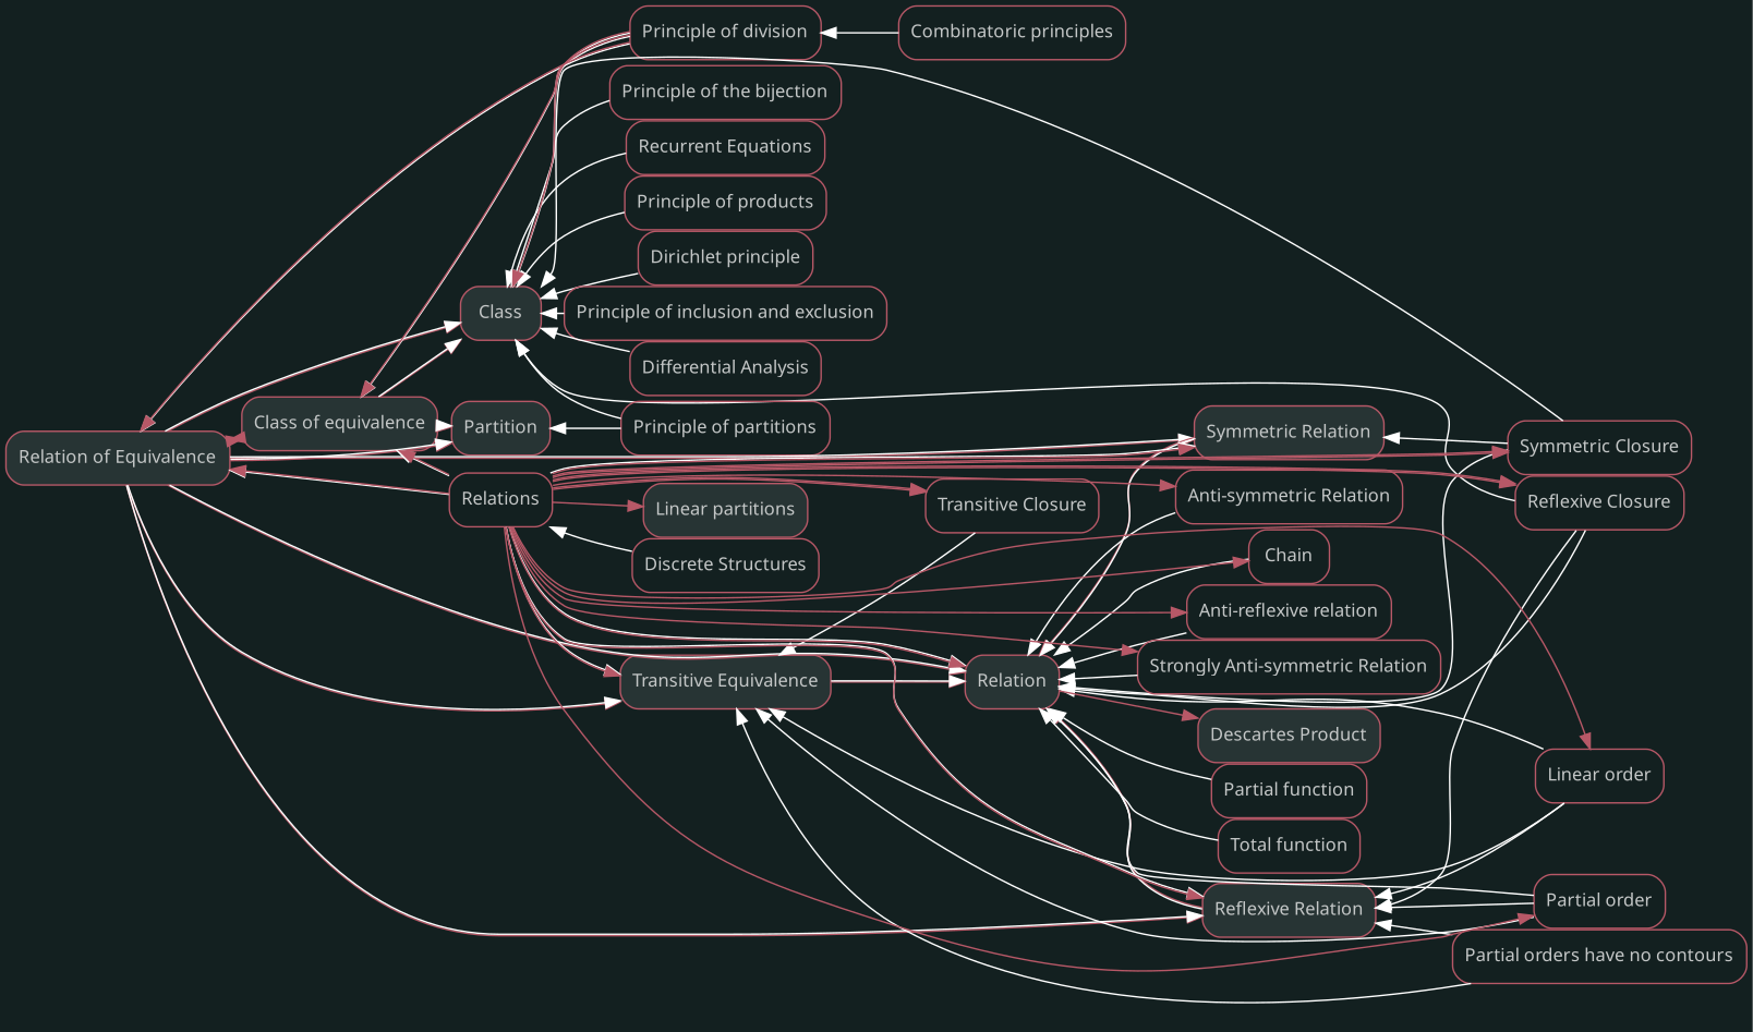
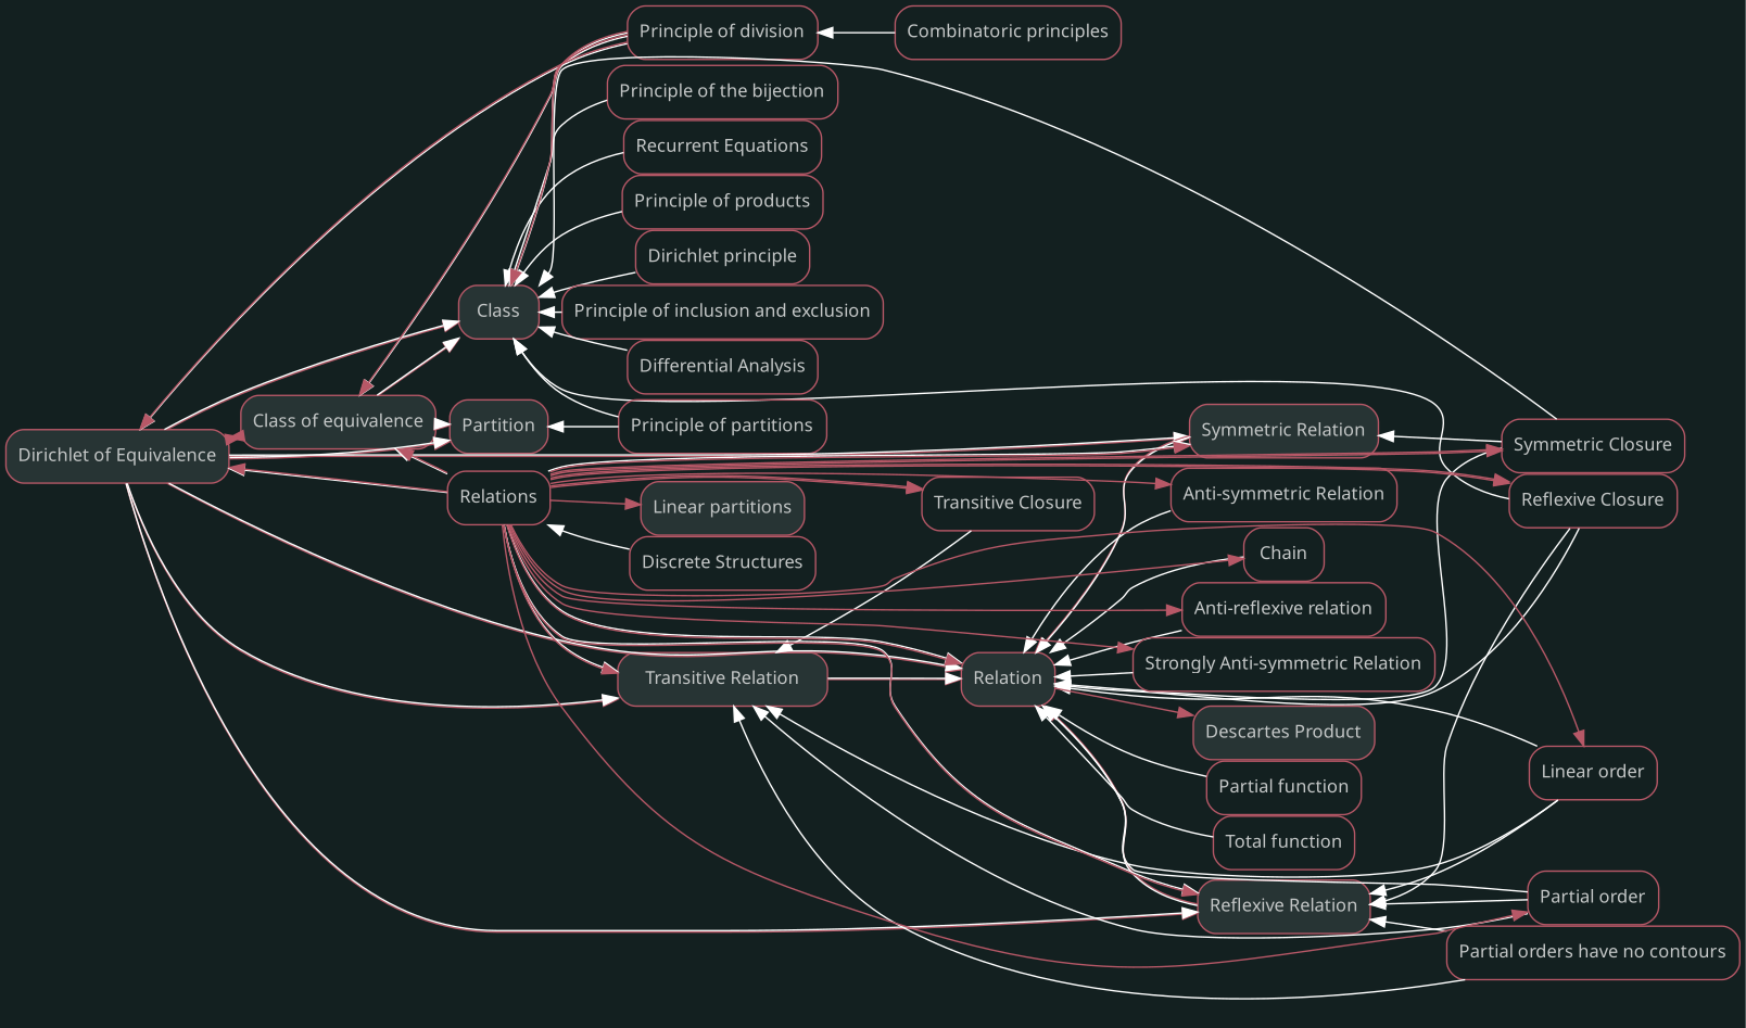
  digraph {
    bgcolor="#132020"
    nodesep=0
    rankdir=LR
    ranksep=0
    node [color="#b75867" fillcolor="#FFFFFF" fontcolor="#c4c7c7" fontname=sans fontsize="12px" labelfontname=sans shape=rectangle style=rounded]
    edge [color="#FFFFFF" dir=back]
-   n1 [fillcolor="#273434" label="Relation of Equivalence" style="rounded,filled"]
+   n1 [fillcolor="#273434" label="Dirichlet of Equivalence" style="rounded,filled"]
    n2 [fillcolor="#273434" label="Class of equivalence" style="rounded,filled"]
    n3 [fillcolor="#273434" label=Class style="rounded,filled"]
    n4 [fillcolor="#273434" label=Partition style="rounded,filled"]
-   n5 [fillcolor="#273434" label="Transitive Equivalence" style="rounded,filled"]
+   n5 [fillcolor="#273434" label="Transitive Relation" style="rounded,filled"]
    n6 [fillcolor="#273434" label="Symmetric Relation" style="rounded,filled"]
    n7 [fillcolor="#273434" label="Reflexive Relation" style="rounded,filled"]
    n8 [fillcolor="#273434" label=Relation style="rounded,filled"]
    n9 [label="Principle of division"]
    n10 [label=Relations]
    n11 [label="Recurrent Equations"]
    n12 [label="Reflexive Closure"]
    n13 [label="Symmetric Closure"]
    n14 [label="Principle of products"]
    n15 [label="Dirichlet principle"]
    n16 [label="Principle of inclusion and exclusion"]
    n17 [label="Differential Analysis"]
    n18 [label="Principle of partitions"]
    n19 [label="Principle of the bijection"]
    n20 [label="Transitive Closure"]
    n21 [label="Linear order"]
    n22 [label="Partial orders have no contours"]
    n23 [label="Partial order"]
    n24 [fillcolor="#273434" label="Descartes Product" style="rounded,filled"]
    n25 [label="Anti-symmetric Relation"]
    n26 [label=Chain]
    n27 [label="Partial function"]
    n28 [label="Total function"]
    n29 [label="Anti-reflexive relation"]
    n30 [label="Strongly Anti-symmetric Relation"]
    n31 [label="Combinatoric principles"]
    n32 [fillcolor="#273434" label="Linear partitions" style="rounded,filled"]
    n33 [label="Discrete Structures"]
    subgraph sub_1 {
      n1
      n2
      n3
      n4
      n5
      n6
      n7
      n8
    }
    subgraph sub_2 {
      n1
      n9
      n10
    }
    subgraph sub_3 {
      n1
      n2
      n3
      n4
    }
    subgraph sub_4 {
      n2
      n9
      n10
    }
    subgraph sub_5 {
    }
    subgraph sub_6 {
      n1
      n2
      n3
      n9
      n11
      n12
      n13
      n14
      n15
      n16
      n17
      n18
      n19
    }
    subgraph sub_7 {
    }
    subgraph sub_8 {
      n1
      n2
      n4
      n18
    }
    subgraph sub_9 {
      n5
      n8
    }
    subgraph sub_10 {
      n1
      n5
      n10
      n20
      n21
      n22
      n23
    }
    subgraph sub_11 {
      n6
      n8
    }
    subgraph sub_12 {
      n1
      n6
      n10
      n13
    }
    subgraph sub_13 {
      n7
      n8
    }
    subgraph sub_14 {
      n1
      n7
      n10
      n12
      n21
      n22
      n23
    }
    subgraph sub_15 {
      n8
      n24
    }
    subgraph sub_16 {
      n1
      n5
      n6
      n7
      n8
      n10
      n12
      n13
      n21
      n23
      n25
      n26
      n27
      n28
      n29
      n30
    }
    subgraph sub_17 {
      n1
      n2
      n3
      n9
    }
    subgraph sub_18 {
      n9
      n31
    }
    subgraph sub_19 {
      n1
      n2
      n5
      n6
      n7
      n8
      n10
      n12
      n13
      n20
      n21
      n23
      n25
      n26
      n29
      n30
      n32
    }
    subgraph sub_20 {
      n10
      n33
    }
    n1 -> n2 [color="#b75867" dir=""]
    n1 -> n3 [color="#b75867" dir=""]
    n1 -> n4 [color="#b75867" dir=""]
    n1 -> n5 [color="#b75867" dir=""]
    n1 -> n6 [color="#b75867" dir=""]
    n1 -> n7 [color="#b75867" dir=""]
    n1 -> n8 [color="#b75867" dir=""]
    n1 -> n9
    n1 -> n10
    n2 -> n1 [color="#b75867" dir=""]
    n2 -> n3 [color="#b75867" dir=""]
    n2 -> n4 [color="#b75867" dir=""]
    n2 -> n9
    n2 -> n10
    n3 -> n1
    n3 -> n2
    n3 -> n9
    n3 -> n11
    n3 -> n12
    n3 -> n13
    n3 -> n14
    n3 -> n15
    n3 -> n16
    n3 -> n17
    n3 -> n18
    n3 -> n19
    n4 -> n1
    n4 -> n2
    n4 -> n18
    n5 -> n1
    n5 -> n8 [color="#b75867" dir=""]
    n5 -> n10
    n5 -> n20
    n5 -> n21
    n5 -> n22
    n5 -> n23
    n6 -> n1
    n6 -> n8 [color="#b75867" dir=""]
    n6 -> n10
    n6 -> n13
    n7 -> n1
    n7 -> n8 [color="#b75867" dir=""]
    n7 -> n10
    n7 -> n12
    n7 -> n21
    n7 -> n22
    n7 -> n23
    n8 -> n1
    n8 -> n5
    n8 -> n6
    n8 -> n7
    n8 -> n10
    n8 -> n12
    n8 -> n13
    n8 -> n21
    n8 -> n23
    n8 -> n24 [color="#b75867" dir=""]
    n8 -> n25
    n8 -> n26
    n8 -> n27
    n8 -> n28
    n8 -> n29
    n8 -> n30
    n9 -> n1 [color="#b75867" dir=""]
    n9 -> n2 [color="#b75867" dir=""]
    n9 -> n3 [color="#b75867" dir=""]
    n9 -> n31
    n10 -> n1 [color="#b75867" dir=""]
    n10 -> n2 [color="#b75867" dir=""]
    n10 -> n5 [color="#b75867" dir=""]
    n10 -> n6 [color="#b75867" dir=""]
    n10 -> n7 [color="#b75867" dir=""]
    n10 -> n8 [color="#b75867" dir=""]
    n10 -> n12 [color="#b75867" dir=""]
    n10 -> n12 [color="#b75867" dir=""]
    n10 -> n13 [color="#b75867" dir=""]
    n10 -> n13 [color="#b75867" dir=""]
    n10 -> n20 [color="#b75867" dir=""]
    n10 -> n20 [color="#b75867" dir=""]
    n10 -> n21 [color="#b75867" dir=""]
    n10 -> n23 [color="#b75867" dir=""]
    n10 -> n25 [color="#b75867" dir=""]
    n10 -> n26 [color="#b75867" dir=""]
    n10 -> n29 [color="#b75867" dir=""]
    n10 -> n30 [color="#b75867" dir=""]
    n10 -> n32 [color="#b75867" dir=""]
    n10 -> n33
  }
